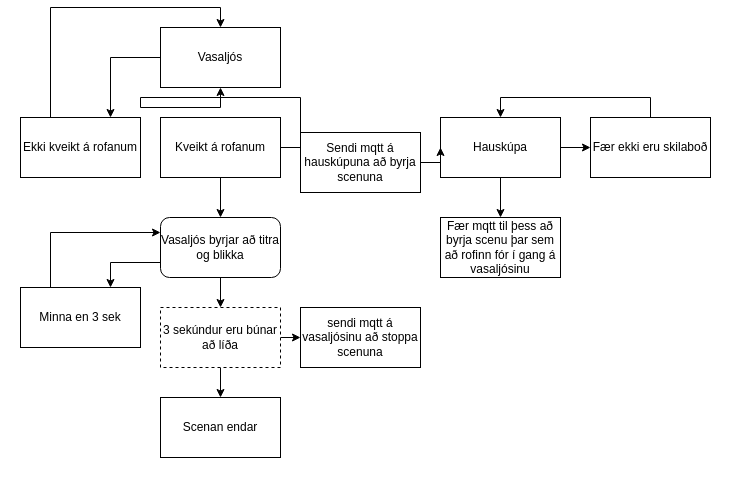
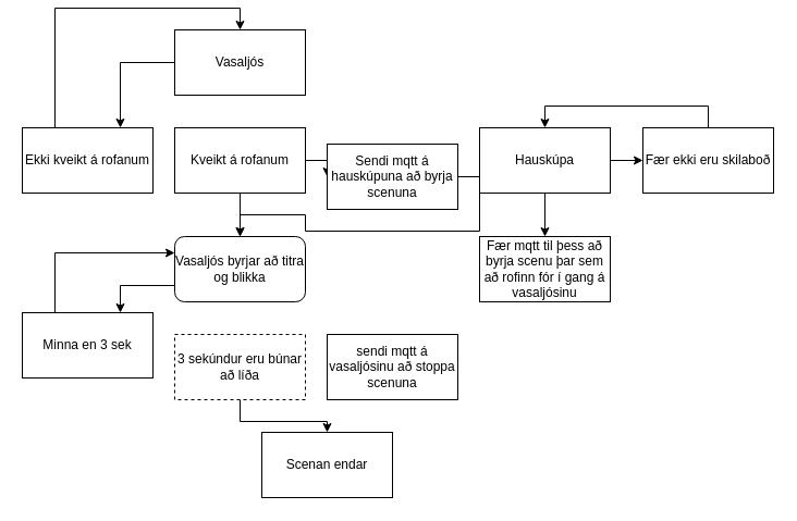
  <mxCell id="0" />
  <mxCell id="1" parent="0" />
- <mxCell id="2" style="edgeStyle=orthogonalEdgeStyle;rounded=0;orthogonalLoop=1;jettySize=auto;html=1;exitX=0.5;exitY=1;exitDx=0;exitDy=0;entryX=0.5;entryY=0;entryDx=0;entryDy=0;" edge="1" parent="1" source="4" target="23"><mxGeometry relative="1" as="geometry" /></mxCell>
  <mxCell id="3" style="edgeStyle=orthogonalEdgeStyle;rounded=0;orthogonalLoop=1;jettySize=auto;html=1;exitX=0;exitY=0.75;exitDx=0;exitDy=0;entryX=0.75;entryY=0;entryDx=0;entryDy=0;" edge="1" parent="1" source="4" target="25"><mxGeometry relative="1" as="geometry" /></mxCell>
  <mxCell id="4" value="Vasaljós byrjar að titra og blikka" style="whiteSpace=wrap;html=1;rounded=1;" vertex="1" parent="1"><mxGeometry x="160" y="210" width="120" height="60" as="geometry" /></mxCell>
  <mxCell id="5" style="edgeStyle=orthogonalEdgeStyle;rounded=0;orthogonalLoop=1;jettySize=auto;html=1;exitX=0.5;exitY=1;exitDx=0;exitDy=0;entryX=0.5;entryY=0;entryDx=0;entryDy=0;" edge="1" parent="1" source="7" target="8"><mxGeometry relative="1" as="geometry" /></mxCell>
  <mxCell id="6" style="edgeStyle=orthogonalEdgeStyle;rounded=0;orthogonalLoop=1;jettySize=auto;html=1;exitX=1;exitY=0.5;exitDx=0;exitDy=0;entryX=0;entryY=0.5;entryDx=0;entryDy=0;" edge="1" parent="1" source="7" target="10"><mxGeometry relative="1" as="geometry" /></mxCell>
  <mxCell id="7" value="Hauskúpa" style="rounded=0;whiteSpace=wrap;html=1;" vertex="1" parent="1"><mxGeometry x="440" y="110" width="120" height="60" as="geometry" /></mxCell>
  <mxCell id="8" value="Fær mqtt til þess að byrja scenu þar sem að rofinn fór í gang á vasaljósinu" style="rounded=0;whiteSpace=wrap;html=1;" vertex="1" parent="1"><mxGeometry x="440" y="210" width="120" height="60" as="geometry" /></mxCell>
  <mxCell id="9" style="edgeStyle=orthogonalEdgeStyle;rounded=0;orthogonalLoop=1;jettySize=auto;html=1;exitX=0.5;exitY=0;exitDx=0;exitDy=0;entryX=0.5;entryY=0;entryDx=0;entryDy=0;" edge="1" parent="1" source="10" target="7"><mxGeometry relative="1" as="geometry" /></mxCell>
  <mxCell id="10" value="Fær ekki eru skilaboð" style="rounded=0;whiteSpace=wrap;html=1;" vertex="1" parent="1"><mxGeometry x="590" y="110" width="120" height="60" as="geometry" /></mxCell>
  <mxCell id="11" style="edgeStyle=orthogonalEdgeStyle;rounded=0;orthogonalLoop=1;jettySize=auto;html=1;exitX=0;exitY=0.5;exitDx=0;exitDy=0;entryX=0.75;entryY=0;entryDx=0;entryDy=0;" edge="1" parent="1" source="12" target="17"><mxGeometry relative="1" as="geometry" /></mxCell>
  <mxCell id="12" value="Vasaljós" style="rounded=0;whiteSpace=wrap;html=1;" vertex="1" parent="1"><mxGeometry x="160" y="20" width="120" height="60" as="geometry" /></mxCell>
- <mxCell id="13" style="edgeStyle=orthogonalEdgeStyle;rounded=0;orthogonalLoop=1;jettySize=auto;html=1;exitX=1;exitY=0.5;exitDx=0;exitDy=0;entryX=0;entryY=0.5;entryDx=0;entryDy=0;" edge="1" parent="1" source="20" target="7"><mxGeometry relative="1" as="geometry" /></mxCell>
+ <mxCell id="13" style="edgeStyle=orthogonalEdgeStyle;rounded=0;orthogonalLoop=1;jettySize=auto;html=1;exitX=1;exitY=0.5;exitDx=0;exitDy=0;" edge="1" parent="1" source="20" target="4"><mxGeometry relative="1" as="geometry" /></mxCell>
  <mxCell id="14" style="edgeStyle=orthogonalEdgeStyle;rounded=0;orthogonalLoop=1;jettySize=auto;html=1;exitX=0.5;exitY=1;exitDx=0;exitDy=0;entryX=0.5;entryY=0;entryDx=0;entryDy=0;" edge="1" parent="1" source="15" target="4"><mxGeometry relative="1" as="geometry" /></mxCell>
  <mxCell id="15" value="Kveikt á rofanum" style="rounded=0;whiteSpace=wrap;html=1;" vertex="1" parent="1"><mxGeometry x="160" y="110" width="120" height="60" as="geometry" /></mxCell>
  <mxCell id="16" style="edgeStyle=orthogonalEdgeStyle;rounded=0;orthogonalLoop=1;jettySize=auto;html=1;exitX=0.25;exitY=0;exitDx=0;exitDy=0;entryX=0.5;entryY=0;entryDx=0;entryDy=0;" edge="1" parent="1" source="17" target="12"><mxGeometry relative="1" as="geometry" /></mxCell>
  <mxCell id="17" value="Ekki kveikt á rofanum" style="rounded=0;whiteSpace=wrap;html=1;" vertex="1" parent="1"><mxGeometry x="20" y="110" width="120" height="60" as="geometry" /></mxCell>
- <mxCell id="18" value="Scenan endar" style="rounded=0;whiteSpace=wrap;html=1;" vertex="1" parent="1"><mxGeometry x="160" y="390" width="120" height="60" as="geometry" /></mxCell>
- <mxCell id="19" value="" style="edgeStyle=orthogonalEdgeStyle;rounded=0;orthogonalLoop=1;jettySize=auto;html=1;exitX=1;exitY=0.5;exitDx=0;exitDy=0;" edge="1" parent="1" source="15" target="12"><mxGeometry relative="1" as="geometry"><mxPoint x="280" y="140" as="sourcePoint" /><mxPoint x="440" y="140" as="targetPoint" /></mxGeometry></mxCell>
+ <mxCell id="18" value="Scenan endar" style="rounded=0;whiteSpace=wrap;html=1;" vertex="1" parent="1"><mxGeometry x="240" y="390" width="120" height="60" as="geometry" /></mxCell>
+ <mxCell id="19" value="" style="edgeStyle=orthogonalEdgeStyle;rounded=0;orthogonalLoop=1;jettySize=auto;html=1;exitX=1;exitY=0.5;exitDx=0;exitDy=0;entryX=0;entryY=0.5;entryDx=0;entryDy=0;" edge="1" parent="1" source="15" target="20"><mxGeometry relative="1" as="geometry"><mxPoint x="280" y="140" as="sourcePoint" /><mxPoint x="440" y="140" as="targetPoint" /></mxGeometry></mxCell>
  <mxCell id="20" value="Sendi mqtt á hauskúpuna að byrja scenuna" style="rounded=0;whiteSpace=wrap;html=1;" vertex="1" parent="1"><mxGeometry x="300" y="125" width="120" height="60" as="geometry" /></mxCell>
- <mxCell id="21" style="edgeStyle=orthogonalEdgeStyle;rounded=0;orthogonalLoop=1;jettySize=auto;html=1;exitX=1;exitY=0.5;exitDx=0;exitDy=0;entryX=0;entryY=0.5;entryDx=0;entryDy=0;" edge="1" parent="1" source="23" target="26"><mxGeometry relative="1" as="geometry" /></mxCell>
  <mxCell id="22" style="edgeStyle=orthogonalEdgeStyle;rounded=0;orthogonalLoop=1;jettySize=auto;html=1;exitX=0.5;exitY=1;exitDx=0;exitDy=0;entryX=0.5;entryY=0;entryDx=0;entryDy=0;" edge="1" parent="1" source="23" target="18"><mxGeometry relative="1" as="geometry" /></mxCell>
  <mxCell id="23" value="3 sekúndur eru búnar að líða" style="rounded=0;whiteSpace=wrap;html=1;dashed=1;" vertex="1" parent="1"><mxGeometry x="160" y="300" width="120" height="60" as="geometry" /></mxCell>
  <mxCell id="24" style="edgeStyle=orthogonalEdgeStyle;rounded=0;orthogonalLoop=1;jettySize=auto;html=1;exitX=0.25;exitY=0;exitDx=0;exitDy=0;entryX=0;entryY=0.25;entryDx=0;entryDy=0;" edge="1" parent="1" source="25" target="4"><mxGeometry relative="1" as="geometry" /></mxCell>
  <mxCell id="25" value="Minna en 3 sek" style="rounded=0;whiteSpace=wrap;html=1;" vertex="1" parent="1"><mxGeometry x="20" y="280" width="120" height="60" as="geometry" /></mxCell>
  <mxCell id="26" value="sendi mqtt á vasaljósinu að stoppa scenuna" style="rounded=0;whiteSpace=wrap;html=1;" vertex="1" parent="1"><mxGeometry x="300" y="300" width="120" height="60" as="geometry" /></mxCell>
